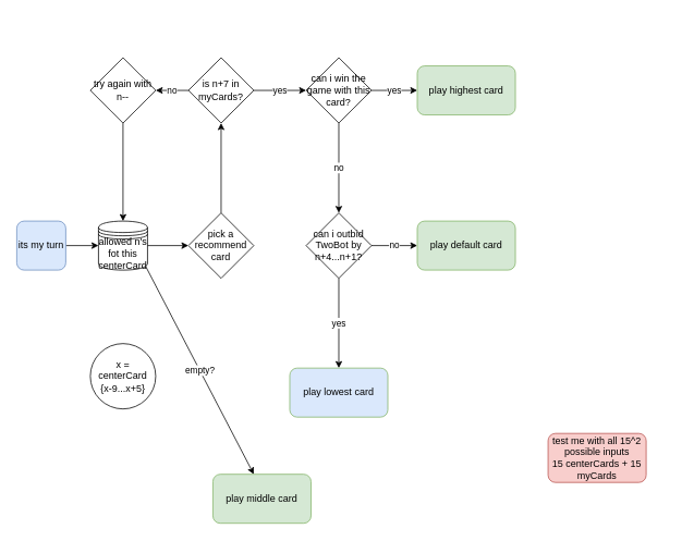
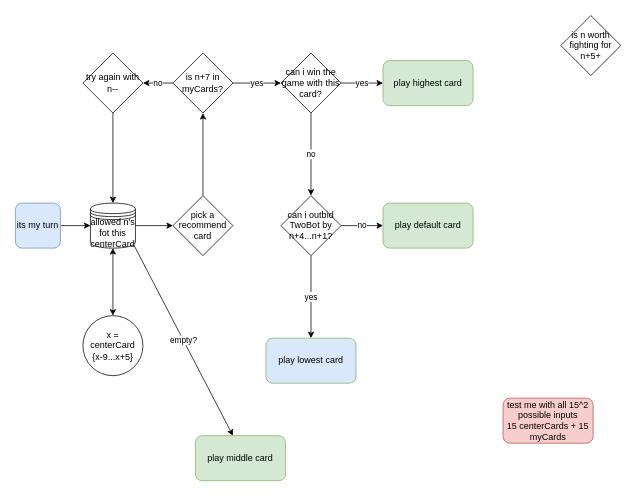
  <mxCell id="0" />
  <mxCell id="1" parent="0" />
  <mxCell id="2" value="pick a recommend card" style="rhombus;whiteSpace=wrap;html=1;" parent="1" vertex="1"><mxGeometry x="230" y="260" width="80" height="80" as="geometry" /></mxCell>
  <mxCell id="3" value="" style="endArrow=classic;html=1;rounded=0;exitX=1;exitY=0.5;exitDx=0;exitDy=0;entryX=0;entryY=0.5;entryDx=0;entryDy=0;" parent="1" target="17" edge="1"><mxGeometry width="50" height="50" relative="1" as="geometry"><mxPoint x="80" y="300" as="sourcePoint" /><mxPoint x="440" y="300" as="targetPoint" /></mxGeometry></mxCell>
  <mxCell id="4" value="can i outbid TwoBot by n+4...n+1?" style="rhombus;whiteSpace=wrap;html=1;" parent="1" vertex="1"><mxGeometry x="374" y="260" width="80" height="80" as="geometry" /></mxCell>
  <mxCell id="5" value="" style="endArrow=classic;html=1;rounded=0;exitX=0.5;exitY=0;exitDx=0;exitDy=0;entryX=0.5;entryY=1;entryDx=0;entryDy=0;" parent="1" source="2" target="11" edge="1"><mxGeometry width="50" height="50" relative="1" as="geometry"><mxPoint x="390" y="340" as="sourcePoint" /><mxPoint x="260" y="170" as="targetPoint" /></mxGeometry></mxCell>
  <mxCell id="6" value="yes" style="endArrow=classic;html=1;rounded=0;exitX=0.5;exitY=1;exitDx=0;exitDy=0;entryX=0.5;entryY=0;entryDx=0;entryDy=0;" parent="1" source="4" edge="1"><mxGeometry width="50" height="50" relative="1" as="geometry"><mxPoint x="390" y="340" as="sourcePoint" /><mxPoint x="414" y="450" as="targetPoint" /></mxGeometry></mxCell>
  <mxCell id="7" value="can i win the game with this card?" style="rhombus;whiteSpace=wrap;html=1;" parent="1" vertex="1"><mxGeometry x="374" y="70" width="80" height="80" as="geometry" /></mxCell>
  <mxCell id="8" value="yes" style="endArrow=classic;html=1;rounded=0;exitX=1;exitY=0.5;exitDx=0;exitDy=0;" parent="1" source="7" edge="1"><mxGeometry width="50" height="50" relative="1" as="geometry"><mxPoint x="240" y="330" as="sourcePoint" /><mxPoint x="510" y="110" as="targetPoint" /></mxGeometry></mxCell>
  <mxCell id="9" value="no" style="endArrow=classic;html=1;rounded=0;exitX=0.5;exitY=1;exitDx=0;exitDy=0;entryX=0.5;entryY=0;entryDx=0;entryDy=0;" parent="1" source="7" target="4" edge="1"><mxGeometry width="50" height="50" relative="1" as="geometry"><mxPoint x="320" y="480" as="sourcePoint" /><mxPoint x="370" y="430" as="targetPoint" /></mxGeometry></mxCell>
  <mxCell id="10" value="no" style="endArrow=classic;html=1;rounded=0;exitX=1;exitY=0.5;exitDx=0;exitDy=0;entryX=0;entryY=0.5;entryDx=0;entryDy=0;" parent="1" source="4" edge="1"><mxGeometry width="50" height="50" relative="1" as="geometry"><mxPoint x="410" y="290" as="sourcePoint" /><mxPoint x="510" y="300" as="targetPoint" /></mxGeometry></mxCell>
  <mxCell id="11" value="is n+7 in myCards?" style="rhombus;whiteSpace=wrap;html=1;" parent="1" vertex="1"><mxGeometry x="230" y="70" width="80" height="80" as="geometry" /></mxCell>
  <mxCell id="12" value="yes" style="endArrow=classic;html=1;rounded=0;exitX=1;exitY=0.5;exitDx=0;exitDy=0;entryX=0;entryY=0.5;entryDx=0;entryDy=0;" parent="1" source="11" target="7" edge="1"><mxGeometry width="50" height="50" relative="1" as="geometry"><mxPoint x="410" y="290" as="sourcePoint" /><mxPoint x="460" y="240" as="targetPoint" /></mxGeometry></mxCell>
+ <mxCell id="13" value="is n worth fighting for n+5+" style="rhombus;whiteSpace=wrap;html=1;" parent="1" vertex="1"><mxGeometry x="747" width="80" height="80" as="geometry" y="20" /></mxCell>
  <mxCell id="14" value="try again with n--" style="rhombus;whiteSpace=wrap;html=1;" parent="1" vertex="1"><mxGeometry x="110" y="70" width="80" height="80" as="geometry" /></mxCell>
  <mxCell id="15" value="no" style="endArrow=classic;html=1;rounded=0;exitX=0;exitY=0.5;exitDx=0;exitDy=0;" parent="1" source="11" target="14" edge="1"><mxGeometry width="50" height="50" relative="1" as="geometry"><mxPoint x="410" y="270" as="sourcePoint" /><mxPoint x="460" y="220" as="targetPoint" /></mxGeometry></mxCell>
  <mxCell id="16" value="" style="endArrow=classic;html=1;rounded=0;exitX=0.5;exitY=1;exitDx=0;exitDy=0;entryX=0.5;entryY=0;entryDx=0;entryDy=0;" parent="1" source="14" target="17" edge="1"><mxGeometry width="50" height="50" relative="1" as="geometry"><mxPoint x="410" y="270" as="sourcePoint" /><mxPoint x="270" y="250" as="targetPoint" /></mxGeometry></mxCell>
  <mxCell id="17" value="allowed n's fot this centerCard" style="shape=datastore;whiteSpace=wrap;html=1;" parent="1" vertex="1"><mxGeometry x="120" y="270" width="60" height="60" as="geometry" /></mxCell>
  <mxCell id="18" value="" style="endArrow=classic;html=1;rounded=0;exitX=1;exitY=0.5;exitDx=0;exitDy=0;entryX=0;entryY=0.5;entryDx=0;entryDy=0;" parent="1" source="17" target="2" edge="1"><mxGeometry width="50" height="50" relative="1" as="geometry"><mxPoint x="410" y="250" as="sourcePoint" /><mxPoint x="460" y="200" as="targetPoint" /></mxGeometry></mxCell>
  <mxCell id="19" value="x = centerCard&lt;br&gt;{x-9...x+5}" style="ellipse;whiteSpace=wrap;html=1;aspect=fixed;" parent="1" vertex="1"><mxGeometry x="110" y="420" width="80" height="80" as="geometry" /></mxCell>
+ <mxCell id="20" value="" style="endArrow=classic;startArrow=classic;html=1;rounded=0;exitX=0.5;exitY=1;exitDx=0;exitDy=0;entryX=0.5;entryY=0;entryDx=0;entryDy=0;" parent="1" source="17" target="19" edge="1"><mxGeometry width="50" height="50" relative="1" as="geometry"><mxPoint x="410" y="240" as="sourcePoint" /><mxPoint x="170" y="390" as="targetPoint" /></mxGeometry></mxCell>
  <mxCell id="21" value="empty?" style="endArrow=classic;html=1;rounded=0;exitX=0.967;exitY=0.933;exitDx=0;exitDy=0;exitPerimeter=0;" parent="1" source="17" edge="1"><mxGeometry width="50" height="50" relative="1" as="geometry"><mxPoint x="390" y="420" as="sourcePoint" /><mxPoint x="310" y="580" as="targetPoint" /></mxGeometry></mxCell>
  <mxCell id="22" value="test me with all 15^2 possible inputs&lt;br&gt;15 centerCards + 15 myCards" style="rounded=1;whiteSpace=wrap;html=1;fillColor=#f8cecc;strokeColor=#b85450;" parent="1" vertex="1"><mxGeometry x="670" y="530" width="120" height="60" as="geometry" /></mxCell>
  <mxCell id="23" value="play highest card" style="rounded=1;whiteSpace=wrap;html=1;fillColor=#d5e8d4;strokeColor=#82b366;" parent="1" vertex="1"><mxGeometry x="510" y="80" width="120" height="60" as="geometry" /></mxCell>
  <mxCell id="24" value="play lowest card" style="rounded=1;whiteSpace=wrap;html=1;fillColor=#dae8fc;strokeColor=#82b366;" parent="1" vertex="1"><mxGeometry x="354" y="450" width="120" height="60" as="geometry" /></mxCell>
  <mxCell id="25" value="play default card" style="rounded=1;whiteSpace=wrap;html=1;fillColor=#d5e8d4;strokeColor=#82b366;" parent="1" vertex="1"><mxGeometry x="510" y="270" width="120" height="60" as="geometry" /></mxCell>
  <mxCell id="26" value="play middle card" style="rounded=1;whiteSpace=wrap;html=1;fillColor=#d5e8d4;strokeColor=#82b366;" parent="1" vertex="1"><mxGeometry x="260" y="580" width="120" height="60" as="geometry" /></mxCell>
  <mxCell id="27" value="its my turn" style="rounded=1;whiteSpace=wrap;html=1;fillColor=#dae8fc;strokeColor=#6c8ebf;" vertex="1" parent="1"><mxGeometry x="20" y="270" width="60" height="60" as="geometry" /></mxCell>
